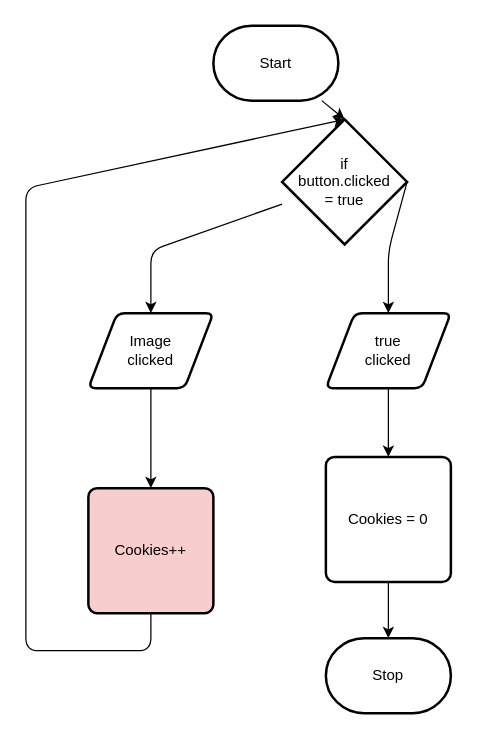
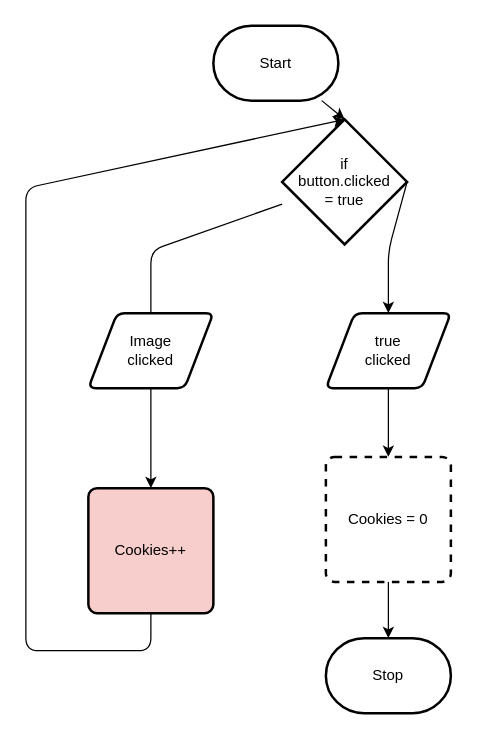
  <mxCell id="0" />
  <mxCell id="1" parent="0" />
  <mxCell id="2" style="edgeStyle=none;html=1;entryX=0.5;entryY=0;entryDx=0;entryDy=0;entryPerimeter=0;" edge="1" parent="1" source="3" target="15"><mxGeometry relative="1" as="geometry" /></mxCell>
  <mxCell id="3" value="Start" style="strokeWidth=2;html=1;shape=mxgraph.flowchart.terminator;whiteSpace=wrap;" vertex="1" parent="1"><mxGeometry x="170" y="20" width="100" height="60" as="geometry" /></mxCell>
  <mxCell id="4" style="edgeStyle=none;html=1;" edge="1" parent="1" source="5" target="9"><mxGeometry relative="1" as="geometry" /></mxCell>
  <mxCell id="5" value="Image &lt;br&gt;clicked" style="shape=parallelogram;html=1;strokeWidth=2;perimeter=parallelogramPerimeter;whiteSpace=wrap;rounded=1;arcSize=12;size=0.23;" vertex="1" parent="1"><mxGeometry x="70" y="250" width="100" height="60" as="geometry" /></mxCell>
  <mxCell id="6" style="edgeStyle=none;html=1;" edge="1" parent="1" source="7" target="11"><mxGeometry relative="1" as="geometry" /></mxCell>
  <mxCell id="7" value="true&lt;br&gt;clicked" style="shape=parallelogram;html=1;strokeWidth=2;perimeter=parallelogramPerimeter;whiteSpace=wrap;rounded=1;arcSize=12;size=0.23;" vertex="1" parent="1"><mxGeometry x="260" y="250" width="100" height="60" as="geometry" /></mxCell>
  <mxCell id="8" style="edgeStyle=none;html=1;entryX=0.5;entryY=0;entryDx=0;entryDy=0;entryPerimeter=0;" edge="1" parent="1" source="9" target="15"><mxGeometry relative="1" as="geometry"><Array as="points"><mxPoint x="120" y="520" /><mxPoint x="20" y="520" /><mxPoint x="20" y="150" /></Array></mxGeometry></mxCell>
  <mxCell id="9" value="Cookies++" style="rounded=1;whiteSpace=wrap;html=1;absoluteArcSize=1;arcSize=14;strokeWidth=2;fillColor=#f8cecc;" vertex="1" parent="1"><mxGeometry x="70" y="390" width="100" height="100" as="geometry" /></mxCell>
  <mxCell id="10" style="edgeStyle=none;html=1;" edge="1" parent="1" source="11" target="12"><mxGeometry relative="1" as="geometry" /></mxCell>
- <mxCell id="11" value="Cookies = 0" style="rounded=1;whiteSpace=wrap;html=1;absoluteArcSize=1;arcSize=14;strokeWidth=2;" vertex="1" parent="1"><mxGeometry x="260" y="365" width="100" height="100" as="geometry" /></mxCell>
+ <mxCell id="11" value="Cookies = 0" style="rounded=1;whiteSpace=wrap;html=1;absoluteArcSize=1;arcSize=14;strokeWidth=2;dashed=1;" vertex="1" parent="1"><mxGeometry x="260" y="365" width="100" height="100" as="geometry" /></mxCell>
  <mxCell id="12" value="Stop" style="strokeWidth=2;html=1;shape=mxgraph.flowchart.terminator;whiteSpace=wrap;" vertex="1" parent="1"><mxGeometry x="260" y="510" width="100" height="60" as="geometry" /></mxCell>
- <mxCell id="13" style="edgeStyle=none;html=1;entryX=0.5;entryY=0;entryDx=0;entryDy=0;" edge="1" parent="1" source="15" target="5"><mxGeometry relative="1" as="geometry"><Array as="points"><mxPoint x="120" y="200" /></Array></mxGeometry></mxCell>
+ <mxCell id="13" style="edgeStyle=none;html=1;entryX=0.5;entryY=0;entryDx=0;entryDy=0;endArrow=none;" edge="1" parent="1" source="15" target="5"><mxGeometry relative="1" as="geometry"><Array as="points"><mxPoint x="120" y="200" /></Array></mxGeometry></mxCell>
  <mxCell id="14" style="edgeStyle=none;html=1;exitX=1;exitY=0.5;exitDx=0;exitDy=0;exitPerimeter=0;entryX=0.5;entryY=0;entryDx=0;entryDy=0;" edge="1" parent="1" source="15" target="7"><mxGeometry relative="1" as="geometry"><Array as="points"><mxPoint x="310" y="200" /></Array></mxGeometry></mxCell>
  <mxCell id="15" value="if&lt;br&gt;button.clicked&lt;br&gt;= true" style="strokeWidth=2;html=1;shape=mxgraph.flowchart.decision;whiteSpace=wrap;" vertex="1" parent="1"><mxGeometry x="225" y="95" width="100" height="100" as="geometry" /></mxCell>
